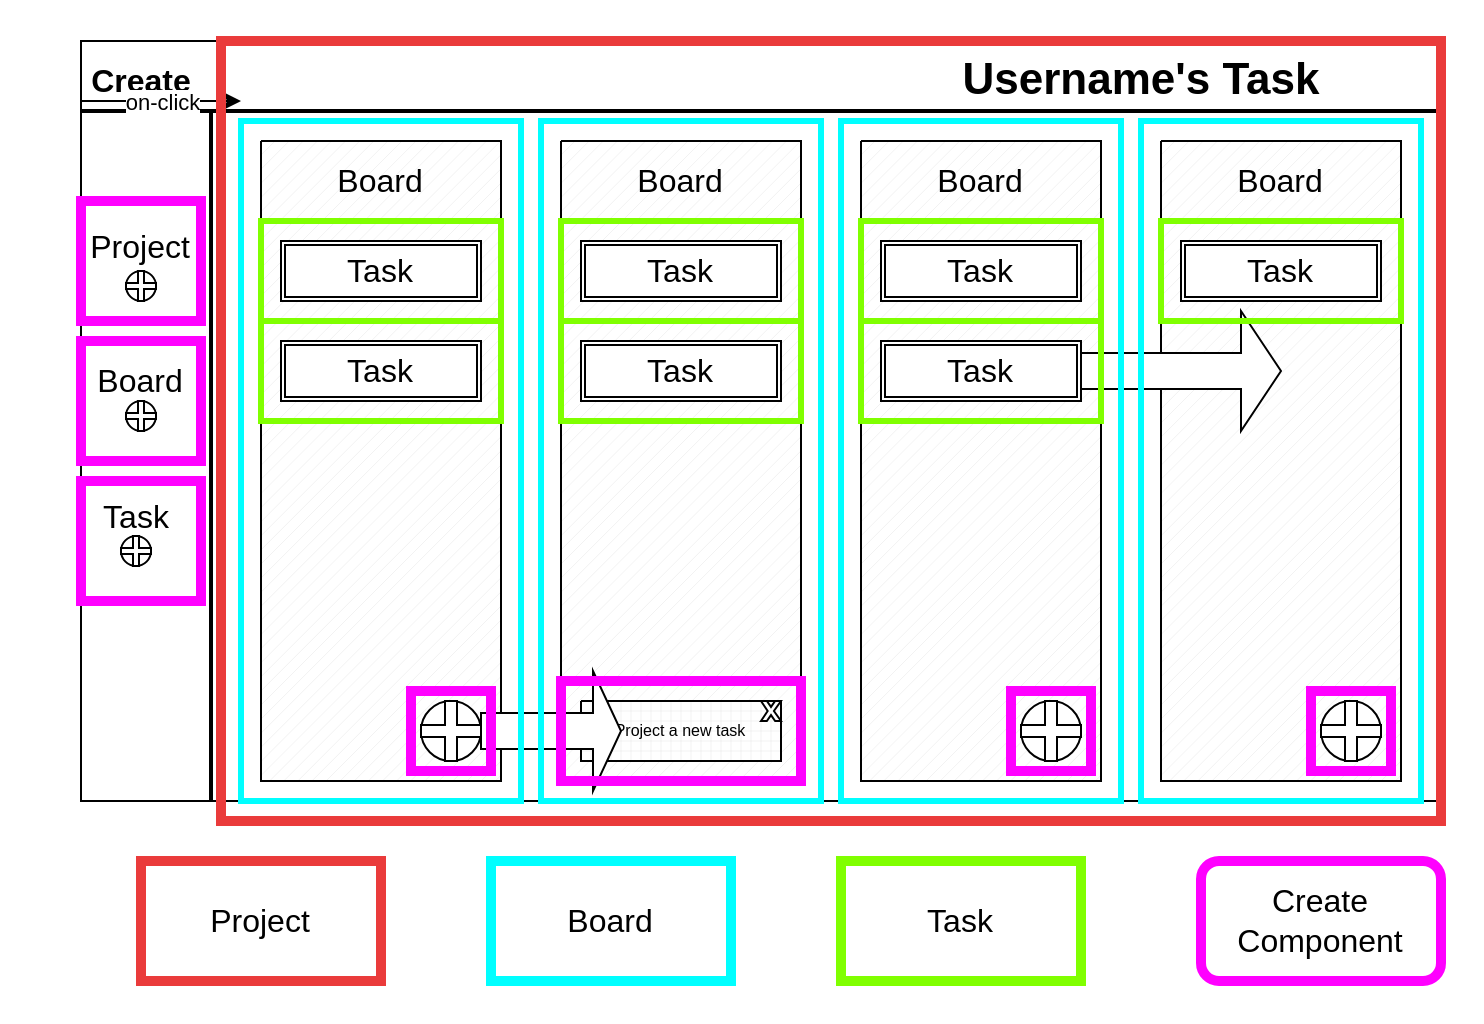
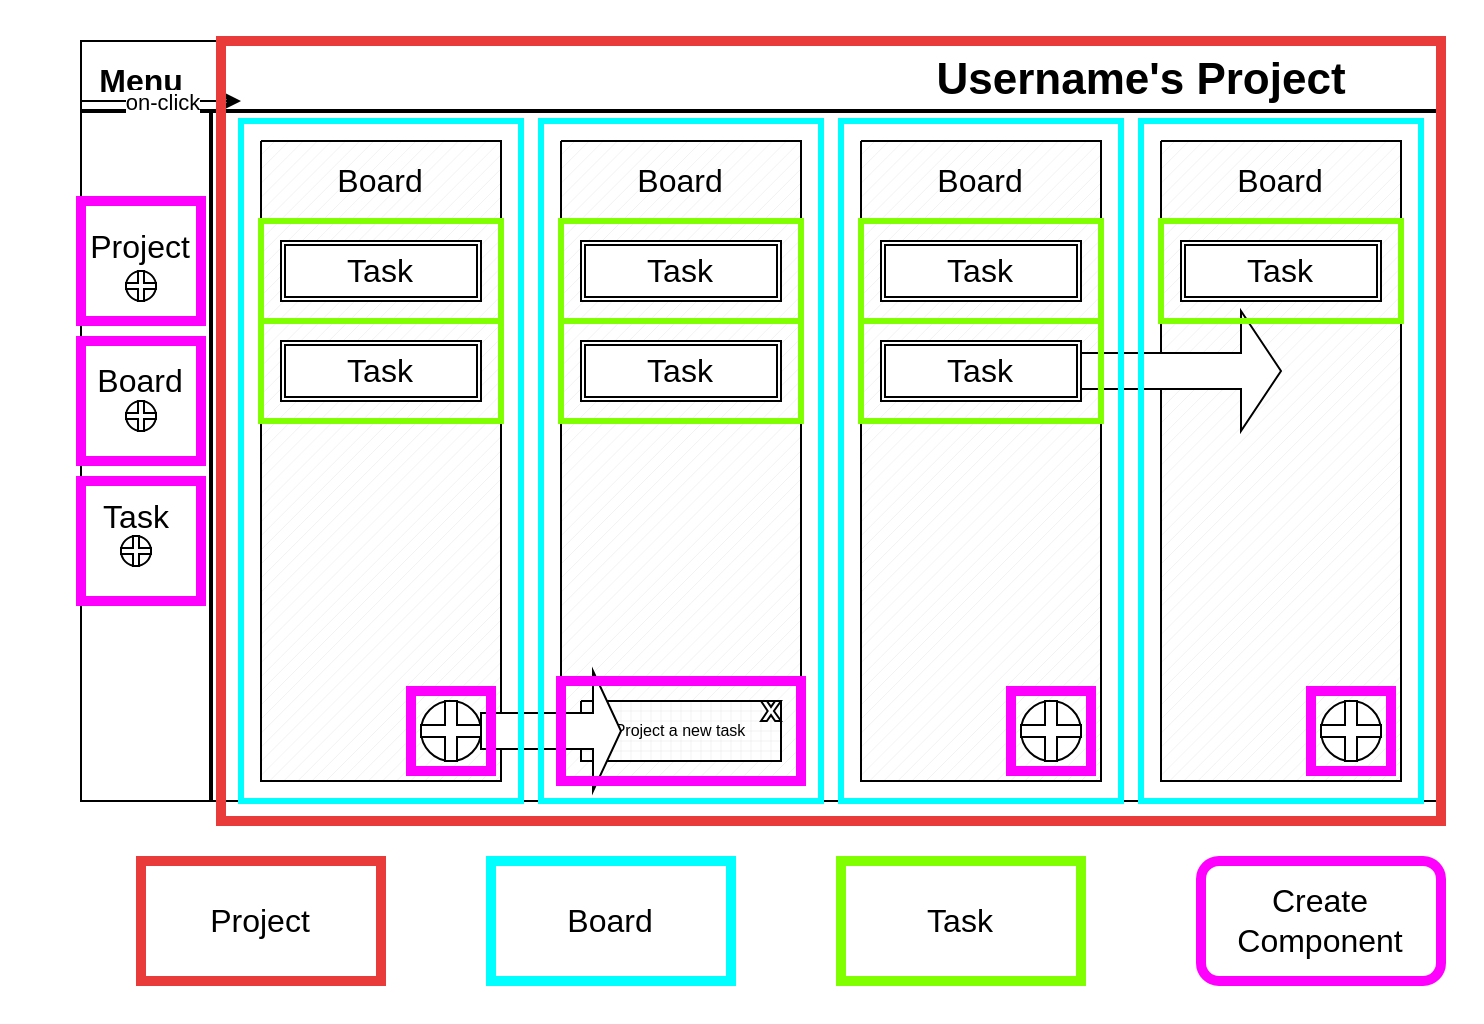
  <mxCell id="0" />
  <mxCell id="1" parent="0" />
  <mxCell id="2" value="" style="rounded=0;whiteSpace=wrap;html=1;" vertex="1" parent="1"><mxGeometry x="40" y="20" width="680" height="380" as="geometry" /></mxCell>
- <mxCell id="3" value="Username's Task" style="text;strokeColor=none;fillColor=none;html=1;fontSize=22;fontStyle=1;verticalAlign=middle;align=center;" vertex="1" parent="1"><mxGeometry x="460" y="20" width="220" height="40" as="geometry" /></mxCell>
+ <mxCell id="3" value="Username's Project" style="text;strokeColor=none;fillColor=none;html=1;fontSize=22;fontStyle=1;verticalAlign=middle;align=center;" vertex="1" parent="1"><mxGeometry x="460" y="20" width="220" height="40" as="geometry" /></mxCell>
  <mxCell id="4" value="" style="line;strokeWidth=2;html=1;" vertex="1" parent="1"><mxGeometry x="40" y="50" width="680" height="10" as="geometry" /></mxCell>
  <mxCell id="5" value="" style="line;strokeWidth=2;direction=south;html=1;" vertex="1" parent="1"><mxGeometry x="100" y="55" width="10" height="345" as="geometry" /></mxCell>
  <mxCell id="6" value="" style="verticalLabelPosition=bottom;verticalAlign=top;html=1;shape=mxgraph.basic.patternFillRect;fillStyle=diag;step=5;fillStrokeWidth=0.2;fillStrokeColor=#dddddd;" vertex="1" parent="1"><mxGeometry x="130" y="70" width="120" height="320" as="geometry" /></mxCell>
  <mxCell id="7" value="Board" style="text;html=1;strokeColor=none;fillColor=none;align=center;verticalAlign=middle;whiteSpace=wrap;rounded=0;fontSize=16;" vertex="1" parent="1"><mxGeometry x="170" y="80" width="40" height="20" as="geometry" /></mxCell>
  <mxCell id="8" value="" style="verticalLabelPosition=bottom;verticalAlign=top;html=1;shape=mxgraph.basic.patternFillRect;fillStyle=diag;step=5;fillStrokeWidth=0.2;fillStrokeColor=#dddddd;" vertex="1" parent="1"><mxGeometry x="280" y="70" width="120" height="320" as="geometry" /></mxCell>
  <mxCell id="9" value="Board" style="text;html=1;strokeColor=none;fillColor=none;align=center;verticalAlign=middle;whiteSpace=wrap;rounded=0;fontSize=16;" vertex="1" parent="1"><mxGeometry x="320" y="80" width="40" height="20" as="geometry" /></mxCell>
  <mxCell id="10" value="" style="shape=ext;double=1;rounded=0;whiteSpace=wrap;html=1;fontSize=16;" vertex="1" parent="1"><mxGeometry x="140" y="120" width="100" height="30" as="geometry" /></mxCell>
  <mxCell id="11" value="" style="shape=ext;double=1;rounded=0;whiteSpace=wrap;html=1;fontSize=16;" vertex="1" parent="1"><mxGeometry x="140" y="170" width="100" height="30" as="geometry" /></mxCell>
  <mxCell id="12" value="" style="shape=ext;double=1;rounded=0;whiteSpace=wrap;html=1;fontSize=16;" vertex="1" parent="1"><mxGeometry x="290" y="170" width="100" height="30" as="geometry" /></mxCell>
  <mxCell id="13" value="" style="shape=ext;double=1;rounded=0;whiteSpace=wrap;html=1;fontSize=16;" vertex="1" parent="1"><mxGeometry x="290" y="120" width="100" height="30" as="geometry" /></mxCell>
  <mxCell id="14" value="" style="verticalLabelPosition=bottom;verticalAlign=top;html=1;shape=mxgraph.basic.patternFillRect;fillStyle=diag;step=5;fillStrokeWidth=0.2;fillStrokeColor=#dddddd;" vertex="1" parent="1"><mxGeometry x="430" y="70" width="120" height="320" as="geometry" /></mxCell>
  <mxCell id="15" value="Board" style="text;html=1;strokeColor=none;fillColor=none;align=center;verticalAlign=middle;whiteSpace=wrap;rounded=0;fontSize=16;" vertex="1" parent="1"><mxGeometry x="470" y="80" width="40" height="20" as="geometry" /></mxCell>
  <mxCell id="16" value="" style="shape=ext;double=1;rounded=0;whiteSpace=wrap;html=1;fontSize=16;" vertex="1" parent="1"><mxGeometry x="440" y="170" width="100" height="30" as="geometry" /></mxCell>
  <mxCell id="17" value="" style="shape=ext;double=1;rounded=0;whiteSpace=wrap;html=1;fontSize=16;" vertex="1" parent="1"><mxGeometry x="440" y="120" width="100" height="30" as="geometry" /></mxCell>
  <mxCell id="18" value="" style="verticalLabelPosition=bottom;verticalAlign=top;html=1;shape=mxgraph.basic.patternFillRect;fillStyle=diag;step=5;fillStrokeWidth=0.2;fillStrokeColor=#dddddd;" vertex="1" parent="1"><mxGeometry x="580" y="70" width="120" height="320" as="geometry" /></mxCell>
  <mxCell id="19" value="Board" style="text;html=1;strokeColor=none;fillColor=none;align=center;verticalAlign=middle;whiteSpace=wrap;rounded=0;fontSize=16;" vertex="1" parent="1"><mxGeometry x="620" y="80" width="40" height="20" as="geometry" /></mxCell>
  <mxCell id="20" value="" style="shape=ext;double=1;rounded=0;whiteSpace=wrap;html=1;fontSize=16;" vertex="1" parent="1"><mxGeometry x="590" y="120" width="100" height="30" as="geometry" /></mxCell>
  <mxCell id="21" value="" style="shape=singleArrow;whiteSpace=wrap;html=1;fontSize=22;" vertex="1" parent="1"><mxGeometry x="540" y="155" width="100" height="60" as="geometry" /></mxCell>
  <mxCell id="22" value="" style="verticalLabelPosition=bottom;verticalAlign=top;html=1;shape=mxgraph.basic.patternFillRect;fillStyle=grid;step=5;fillStrokeWidth=0.2;fillStrokeColor=#dddddd;fontSize=8;" vertex="1" parent="1"><mxGeometry x="290" y="350" width="100" height="30" as="geometry" /></mxCell>
  <mxCell id="23" value="Project a new task" style="text;html=1;strokeColor=none;fillColor=none;align=center;verticalAlign=middle;whiteSpace=wrap;rounded=0;fontSize=8;" vertex="1" parent="1"><mxGeometry x="290" y="355" width="100" height="20" as="geometry" /></mxCell>
  <mxCell id="24" value="" style="ellipse;whiteSpace=wrap;html=1;aspect=fixed;fontSize=8;" vertex="1" parent="1"><mxGeometry x="210" y="350" width="30" height="30" as="geometry" /></mxCell>
  <mxCell id="25" value="" style="shape=cross;whiteSpace=wrap;html=1;fontSize=8;" vertex="1" parent="1"><mxGeometry x="210" y="350" width="30" height="30" as="geometry" /></mxCell>
  <mxCell id="26" value="" style="ellipse;whiteSpace=wrap;html=1;aspect=fixed;fontSize=8;" vertex="1" parent="1"><mxGeometry x="510" y="350" width="30" height="30" as="geometry" /></mxCell>
  <mxCell id="27" value="" style="shape=cross;whiteSpace=wrap;html=1;fontSize=8;" vertex="1" parent="1"><mxGeometry x="510" y="350" width="30" height="30" as="geometry" /></mxCell>
  <mxCell id="28" value="" style="shape=singleArrow;whiteSpace=wrap;html=1;fontSize=8;" vertex="1" parent="1"><mxGeometry x="240" y="335" width="70" height="60" as="geometry" /></mxCell>
- <mxCell id="29" value="Create" style="text;strokeColor=none;fillColor=none;html=1;fontSize=16;fontStyle=1;verticalAlign=middle;align=center;" vertex="1" parent="1"><mxGeometry x="20" y="20" width="100" height="40" as="geometry" /></mxCell>
+ <mxCell id="29" value="Menu" style="text;strokeColor=none;fillColor=none;html=1;fontSize=16;fontStyle=1;verticalAlign=middle;align=center;" vertex="1" parent="1"><mxGeometry x="20" y="20" width="100" height="40" as="geometry" /></mxCell>
  <mxCell id="30" value="Task" style="text;html=1;strokeColor=none;fillColor=none;align=center;verticalAlign=middle;whiteSpace=wrap;rounded=0;fontSize=16;" vertex="1" parent="1"><mxGeometry x="170" y="125" width="40" height="20" as="geometry" /></mxCell>
  <mxCell id="31" value="Task" style="text;html=1;strokeColor=none;fillColor=none;align=center;verticalAlign=middle;whiteSpace=wrap;rounded=0;fontSize=16;" vertex="1" parent="1"><mxGeometry x="170" y="175" width="40" height="20" as="geometry" /></mxCell>
  <mxCell id="32" value="Task" style="text;html=1;strokeColor=none;fillColor=none;align=center;verticalAlign=middle;whiteSpace=wrap;rounded=0;fontSize=16;" vertex="1" parent="1"><mxGeometry x="320" y="125" width="40" height="20" as="geometry" /></mxCell>
  <mxCell id="33" value="Task" style="text;html=1;strokeColor=none;fillColor=none;align=center;verticalAlign=middle;whiteSpace=wrap;rounded=0;fontSize=16;" vertex="1" parent="1"><mxGeometry x="620" y="125" width="40" height="20" as="geometry" /></mxCell>
  <mxCell id="34" value="Task" style="text;html=1;strokeColor=none;fillColor=none;align=center;verticalAlign=middle;whiteSpace=wrap;rounded=0;fontSize=16;" vertex="1" parent="1"><mxGeometry x="470" y="175" width="40" height="20" as="geometry" /></mxCell>
  <mxCell id="35" value="Task" style="text;html=1;strokeColor=none;fillColor=none;align=center;verticalAlign=middle;whiteSpace=wrap;rounded=0;fontSize=16;" vertex="1" parent="1"><mxGeometry x="470" y="125" width="40" height="20" as="geometry" /></mxCell>
  <mxCell id="36" value="Task" style="text;html=1;strokeColor=none;fillColor=none;align=center;verticalAlign=middle;whiteSpace=wrap;rounded=0;fontSize=16;" vertex="1" parent="1"><mxGeometry x="320" y="175" width="40" height="20" as="geometry" /></mxCell>
  <mxCell id="37" value="" style="ellipse;whiteSpace=wrap;html=1;aspect=fixed;fontSize=8;" vertex="1" parent="1"><mxGeometry x="660" y="350" width="30" height="30" as="geometry" /></mxCell>
  <mxCell id="38" value="" style="shape=cross;whiteSpace=wrap;html=1;fontSize=8;" vertex="1" parent="1"><mxGeometry x="660" y="350" width="30" height="30" as="geometry" /></mxCell>
  <mxCell id="39" value="" style="verticalLabelPosition=bottom;verticalAlign=top;html=1;shape=mxgraph.basic.x;fontSize=16;" vertex="1" parent="1"><mxGeometry x="380" y="350" width="10" height="10" as="geometry" /></mxCell>
  <mxCell id="40" value="" style="endArrow=classic;html=1;fontSize=16;" edge="1" parent="1"><mxGeometry relative="1" as="geometry"><mxPoint x="40" y="50" as="sourcePoint" /><mxPoint x="120" y="50" as="targetPoint" /></mxGeometry></mxCell>
  <mxCell id="41" value="on-click" style="edgeLabel;resizable=0;html=1;align=center;verticalAlign=middle;" connectable="0" vertex="1" parent="40"><mxGeometry relative="1" as="geometry" /></mxCell>
  <mxCell id="42" value="Project" style="text;html=1;strokeColor=none;fillColor=none;align=center;verticalAlign=middle;whiteSpace=wrap;rounded=0;fontSize=16;" vertex="1" parent="1"><mxGeometry x="50" y="112.5" width="40" height="20" as="geometry" /></mxCell>
  <mxCell id="43" value="" style="ellipse;whiteSpace=wrap;html=1;aspect=fixed;fontSize=8;" vertex="1" parent="1"><mxGeometry x="62.5" y="135" width="15" height="15" as="geometry" /></mxCell>
  <mxCell id="44" value="" style="shape=cross;whiteSpace=wrap;html=1;fontSize=8;" vertex="1" parent="1"><mxGeometry x="62.5" y="135" width="15" height="15" as="geometry" /></mxCell>
  <mxCell id="45" value="Board" style="text;html=1;strokeColor=none;fillColor=none;align=center;verticalAlign=middle;whiteSpace=wrap;rounded=0;fontSize=16;" vertex="1" parent="1"><mxGeometry x="50" y="180" width="40" height="20" as="geometry" /></mxCell>
  <mxCell id="46" value="" style="ellipse;whiteSpace=wrap;html=1;aspect=fixed;fontSize=8;" vertex="1" parent="1"><mxGeometry x="62.5" y="200" width="15" height="15" as="geometry" /></mxCell>
  <mxCell id="47" value="" style="shape=cross;whiteSpace=wrap;html=1;fontSize=8;" vertex="1" parent="1"><mxGeometry x="62.5" y="200" width="15" height="15" as="geometry" /></mxCell>
  <mxCell id="48" value="Task" style="text;html=1;strokeColor=none;fillColor=none;align=center;verticalAlign=middle;whiteSpace=wrap;rounded=0;fontSize=16;" vertex="1" parent="1"><mxGeometry x="47.5" y="247.5" width="40" height="20" as="geometry" /></mxCell>
  <mxCell id="49" value="" style="ellipse;whiteSpace=wrap;html=1;aspect=fixed;fontSize=8;" vertex="1" parent="1"><mxGeometry x="60" y="267.5" width="15" height="15" as="geometry" /></mxCell>
  <mxCell id="50" value="" style="shape=cross;whiteSpace=wrap;html=1;fontSize=8;" vertex="1" parent="1"><mxGeometry x="60" y="267.5" width="15" height="15" as="geometry" /></mxCell>
  <mxCell id="51" value="" style="rounded=0;whiteSpace=wrap;html=1;fontSize=16;strokeWidth=3;fillColor=none;strokeColor=#80FF00;" vertex="1" parent="1"><mxGeometry x="130" y="110" width="120" height="50" as="geometry" /></mxCell>
  <mxCell id="52" value="" style="rounded=0;whiteSpace=wrap;html=1;fontSize=16;strokeWidth=3;fillColor=none;strokeColor=#80FF00;" vertex="1" parent="1"><mxGeometry x="130" y="160" width="120" height="50" as="geometry" /></mxCell>
  <mxCell id="53" value="" style="rounded=0;whiteSpace=wrap;html=1;fontSize=16;strokeWidth=3;fillColor=none;strokeColor=#80FF00;" vertex="1" parent="1"><mxGeometry x="580" y="110" width="120" height="50" as="geometry" /></mxCell>
  <mxCell id="54" value="" style="rounded=0;whiteSpace=wrap;html=1;fontSize=16;strokeWidth=3;fillColor=none;strokeColor=#80FF00;" vertex="1" parent="1"><mxGeometry x="430" y="110" width="120" height="50" as="geometry" /></mxCell>
  <mxCell id="55" value="" style="rounded=0;whiteSpace=wrap;html=1;fontSize=16;strokeWidth=3;fillColor=none;strokeColor=#80FF00;" vertex="1" parent="1"><mxGeometry x="430" y="160" width="120" height="50" as="geometry" /></mxCell>
  <mxCell id="56" value="" style="rounded=0;whiteSpace=wrap;html=1;fontSize=16;strokeWidth=3;fillColor=none;strokeColor=#80FF00;" vertex="1" parent="1"><mxGeometry x="280" y="110" width="120" height="50" as="geometry" /></mxCell>
  <mxCell id="57" value="" style="rounded=0;whiteSpace=wrap;html=1;fontSize=16;strokeWidth=3;fillColor=none;strokeColor=#80FF00;" vertex="1" parent="1"><mxGeometry x="280" y="160" width="120" height="50" as="geometry" /></mxCell>
  <mxCell id="58" value="" style="rounded=0;whiteSpace=wrap;html=1;fontSize=16;strokeWidth=3;fillColor=none;strokeColor=#00FFFF;" vertex="1" parent="1"><mxGeometry x="120" y="60" width="140" height="340" as="geometry" /></mxCell>
  <mxCell id="59" value="" style="rounded=0;whiteSpace=wrap;html=1;fontSize=16;strokeWidth=3;fillColor=none;strokeColor=#00FFFF;" vertex="1" parent="1"><mxGeometry x="270" y="60" width="140" height="340" as="geometry" /></mxCell>
  <mxCell id="60" value="" style="rounded=0;whiteSpace=wrap;html=1;fontSize=16;strokeWidth=3;fillColor=none;strokeColor=#00FFFF;" vertex="1" parent="1"><mxGeometry x="420" y="60" width="140" height="340" as="geometry" /></mxCell>
  <mxCell id="61" value="" style="rounded=0;whiteSpace=wrap;html=1;fontSize=16;strokeWidth=3;fillColor=none;strokeColor=#00FFFF;" vertex="1" parent="1"><mxGeometry x="570" y="60" width="140" height="340" as="geometry" /></mxCell>
  <mxCell id="62" value="" style="rounded=0;whiteSpace=wrap;html=1;fontSize=16;strokeWidth=5;fillColor=none;strokeColor=#FF00FF;" vertex="1" parent="1"><mxGeometry x="40" y="100" width="60" height="60" as="geometry" /></mxCell>
  <mxCell id="63" value="" style="rounded=0;whiteSpace=wrap;html=1;fontSize=16;strokeWidth=5;fillColor=none;strokeColor=#FF00FF;" vertex="1" parent="1"><mxGeometry x="40" y="170" width="60" height="60" as="geometry" /></mxCell>
  <mxCell id="64" value="" style="rounded=0;whiteSpace=wrap;html=1;fontSize=16;strokeWidth=5;fillColor=none;strokeColor=#FF00FF;" vertex="1" parent="1"><mxGeometry x="40" y="240" width="60" height="60" as="geometry" /></mxCell>
  <mxCell id="65" value="" style="rounded=0;whiteSpace=wrap;html=1;fontSize=16;strokeColor=#FF00FF;strokeWidth=5;fillColor=none;" vertex="1" parent="1"><mxGeometry x="205" y="345" width="40" height="40" as="geometry" /></mxCell>
  <mxCell id="66" value="" style="rounded=0;whiteSpace=wrap;html=1;fontSize=16;strokeColor=#FF00FF;strokeWidth=5;fillColor=none;" vertex="1" parent="1"><mxGeometry x="505" y="345" width="40" height="40" as="geometry" /></mxCell>
  <mxCell id="67" value="" style="rounded=0;whiteSpace=wrap;html=1;fontSize=16;strokeColor=#FF00FF;strokeWidth=5;fillColor=none;" vertex="1" parent="1"><mxGeometry x="655" y="345" width="40" height="40" as="geometry" /></mxCell>
  <mxCell id="68" value="" style="rounded=0;whiteSpace=wrap;html=1;fontSize=16;strokeColor=#FF00FF;strokeWidth=5;fillColor=none;" vertex="1" parent="1"><mxGeometry x="280" y="340" width="120" height="50" as="geometry" /></mxCell>
  <mxCell id="69" value="" style="rounded=0;whiteSpace=wrap;html=1;fontSize=16;strokeWidth=5;fillColor=none;strokeColor=#EA3B3B;" vertex="1" parent="1"><mxGeometry x="110" y="20" width="610" height="390" as="geometry" /></mxCell>
  <mxCell id="70" value="Project" style="rounded=0;whiteSpace=wrap;html=1;fontSize=16;strokeColor=#EA3B3B;strokeWidth=5;fillColor=none;" vertex="1" parent="1"><mxGeometry x="70" y="430" width="120" height="60" as="geometry" /></mxCell>
  <mxCell id="71" value="Board" style="rounded=0;whiteSpace=wrap;html=1;fontSize=16;strokeWidth=5;fillColor=none;strokeColor=#00FFFF;" vertex="1" parent="1"><mxGeometry x="245" y="430" width="120" height="60" as="geometry" /></mxCell>
  <mxCell id="72" value="Task" style="rounded=0;whiteSpace=wrap;html=1;fontSize=16;strokeWidth=5;fillColor=none;strokeColor=#80FF00;" vertex="1" parent="1"><mxGeometry x="420" y="430" width="120" height="60" as="geometry" /></mxCell>
  <mxCell id="73" value="Create Component" style="whiteSpace=wrap;html=1;fontSize=16;strokeWidth=5;fillColor=none;strokeColor=#FF00FF;rounded=1;" vertex="1" parent="1"><mxGeometry x="600" y="430" width="120" height="60" as="geometry" /></mxCell>
